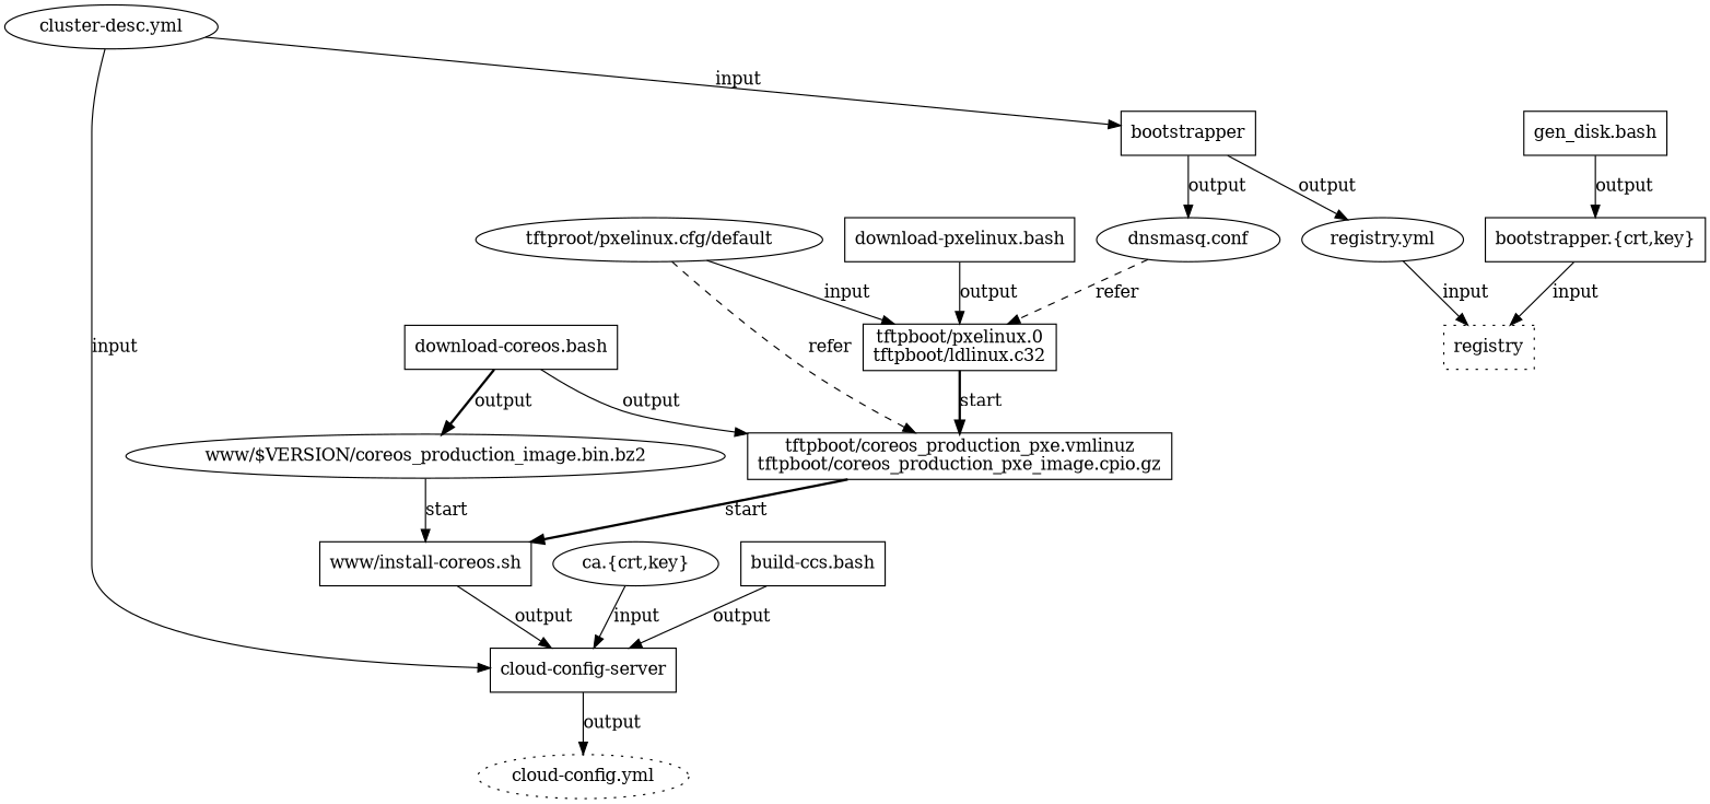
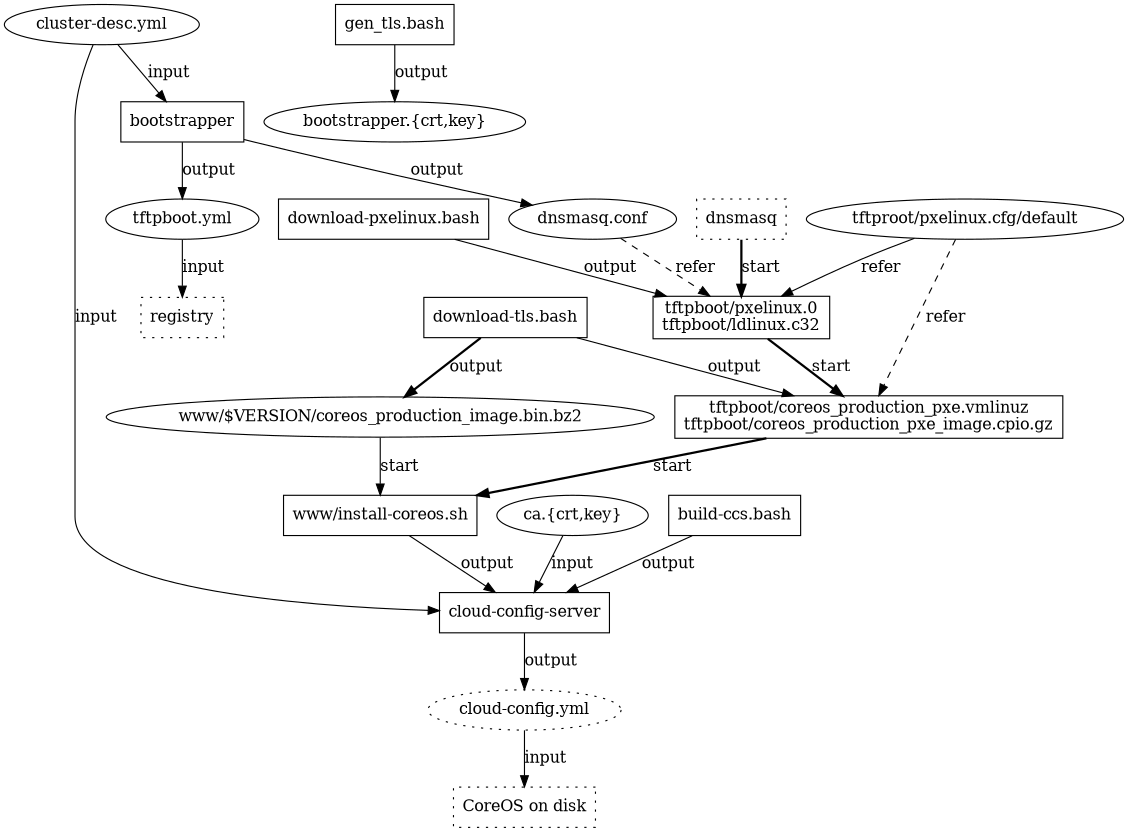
  digraph {
    node [shape=box]
    n1 [label="cluster-desc.yml" shape=""]
    bootstrapper
    n3 [label="cloud-config-server"]
    n4 [label="dnsmasq.conf" shape=""]
-   n5 [label="registry.yml" shape=""]
+   n5 [label="tftpboot.yml" shape=""]
    n6 [label="cloud-config.yml" style=dotted shape=""]
    n7 [label="tftpboot/pxelinux.0\ntftpboot/ldlinux.c32"]
+   dnsmasq [style=dotted]
    n9 [label="tftpboot/coreos_production_pxe.vmlinuz\ntftpboot/coreos_production_pxe_image.cpio.gz"]
    n10 [label=registry style=dotted]
    n11 [label="tftproot/pxelinux.cfg/default" shape=""]
    n12 [label="www/install-coreos.sh"]
    n13 [label="www/$VERSION/coreos_production_image.bin.bz2" shape=""]
+   n14 [label="CoreOS on disk" style=dotted]
    n15 [label="ca.{crt,key}" shape=""]
-   n16 [label="bootstrapper.{crt,key}"]
+   n16 [label="bootstrapper.{crt,key}" shape=""]
    n17 [label="download-pxelinux.bash"]
-   n18 [label="download-coreos.bash"]
+   n18 [label="download-tls.bash"]
    n19 [label="build-ccs.bash"]
-   n20 [label="gen_disk.bash"]
+   n20 [label="gen_tls.bash"]
    n1 -> bootstrapper [label=input]
    n1 -> n3 [label=input]
    bootstrapper -> n4 [label=output]
    bootstrapper -> n5 [label=output]
    n3 -> n6 [label=output]
    n4 -> n7 [label=refer style=dashed]
    n5 -> n10 [label=input]
+   n6 -> n14 [label=input]
    n7 -> n9 [label=start style=bold]
+   dnsmasq -> n7 [label=start style=bold]
    n9 -> n12 [label=start style=bold]
-   n11 -> n7 [label=input]
+   n11 -> n7 [label=refer]
    n11 -> n9 [label=refer style=dashed]
    n12 -> n3 [label=output]
    n13 -> n12 [label=start]
    n15 -> n3 [label=input]
-   n16 -> n10 [label=input]
    n17 -> n7 [label=output]
    n18 -> n9 [label=output]
    n18 -> n13 [label=output style=bold]
    n19 -> n3 [label=output]
    n20 -> n16 [label=output]
  }
